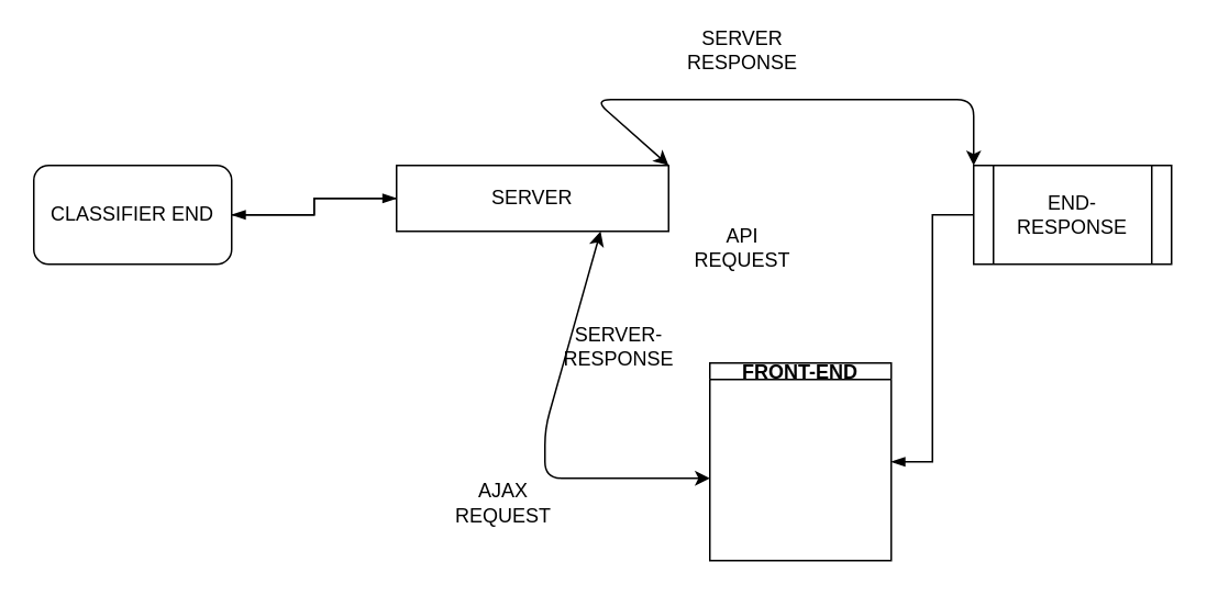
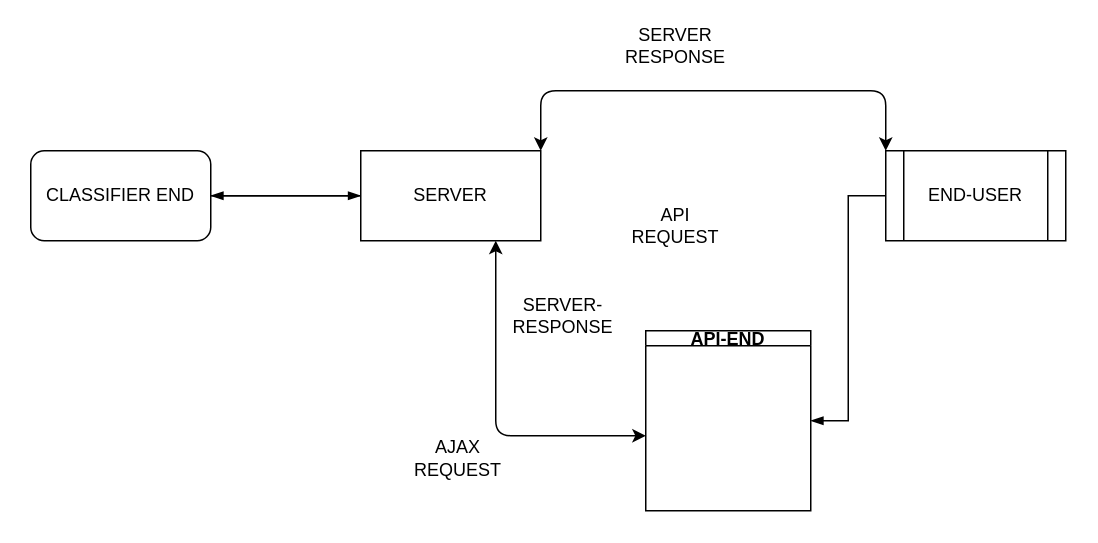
  <mxCell id="0" />
  <mxCell id="1" parent="0" />
  <mxCell id="2" value="" style="edgeStyle=orthogonalEdgeStyle;rounded=0;orthogonalLoop=1;jettySize=auto;html=1;endArrow=blockThin;endFill=1;" edge="1" parent="1" source="3" target="5"><mxGeometry relative="1" as="geometry" /></mxCell>
  <mxCell id="3" value="CLASSIFIER END" style="rounded=1;whiteSpace=wrap;html=1;" vertex="1" parent="1"><mxGeometry x="20" y="100" width="120" height="60" as="geometry" /></mxCell>
  <mxCell id="4" value="" style="edgeStyle=orthogonalEdgeStyle;rounded=0;orthogonalLoop=1;jettySize=auto;html=1;endArrow=blockThin;endFill=1;" edge="1" parent="1" source="5" target="3"><mxGeometry relative="1" as="geometry" /></mxCell>
- <mxCell id="5" value="SERVER" style="rounded=0;whiteSpace=wrap;html=1;" vertex="1" parent="1"><mxGeometry x="240" y="100" width="165" height="40" as="geometry" /></mxCell>
+ <mxCell id="5" value="SERVER" style="rounded=0;whiteSpace=wrap;html=1;" vertex="1" parent="1"><mxGeometry x="240" y="100" width="120" height="60" as="geometry" /></mxCell>
  <mxCell id="6" style="edgeStyle=orthogonalEdgeStyle;rounded=0;orthogonalLoop=1;jettySize=auto;html=1;entryX=1;entryY=0.5;entryDx=0;entryDy=0;endArrow=blockThin;endFill=1;" edge="1" parent="1" source="7" target="8"><mxGeometry relative="1" as="geometry" /></mxCell>
- <mxCell id="7" value="END-RESPONSE" style="shape=process;whiteSpace=wrap;html=1;backgroundOutline=1;" vertex="1" parent="1"><mxGeometry x="590" y="100" width="120" height="60" as="geometry" /></mxCell>
- <mxCell id="8" value="FRONT-END" style="swimlane;startSize=10;" vertex="1" parent="1"><mxGeometry x="430" y="220" width="110" height="120" as="geometry" /></mxCell>
+ <mxCell id="7" value="END-USER" style="shape=process;whiteSpace=wrap;html=1;backgroundOutline=1;" vertex="1" parent="1"><mxGeometry x="590" y="100" width="120" height="60" as="geometry" /></mxCell>
+ <mxCell id="8" value="API-END" style="swimlane;startSize=10;" vertex="1" parent="1"><mxGeometry x="430" y="220" width="110" height="120" as="geometry" /></mxCell>
  <mxCell id="9" value="" style="endArrow=classic;startArrow=classic;html=1;exitX=0.75;exitY=1;exitDx=0;exitDy=0;" edge="1" parent="1" source="5"><mxGeometry width="50" height="50" relative="1" as="geometry"><mxPoint x="350" y="230" as="sourcePoint" /><mxPoint x="430" y="290" as="targetPoint" /><Array as="points"><mxPoint x="330" y="260" /><mxPoint x="330" y="290" /></Array></mxGeometry></mxCell>
  <mxCell id="10" value="AJAX REQUEST" style="text;html=1;strokeColor=none;fillColor=none;align=center;verticalAlign=middle;whiteSpace=wrap;rounded=0;" vertex="1" parent="1"><mxGeometry x="285" y="295" width="40" height="20" as="geometry" /></mxCell>
  <mxCell id="11" value="SERVER-RESPONSE" style="text;html=1;strokeColor=none;fillColor=none;align=center;verticalAlign=middle;whiteSpace=wrap;rounded=0;" vertex="1" parent="1"><mxGeometry x="355" y="200" width="40" height="20" as="geometry" /></mxCell>
  <mxCell id="12" value="" style="endArrow=classic;startArrow=classic;html=1;exitX=1;exitY=0;exitDx=0;exitDy=0;entryX=0;entryY=0;entryDx=0;entryDy=0;" edge="1" parent="1" source="5" target="7"><mxGeometry width="50" height="50" relative="1" as="geometry"><mxPoint x="350" y="210" as="sourcePoint" /><mxPoint x="400" y="160" as="targetPoint" /><Array as="points"><mxPoint x="360" y="60" /><mxPoint x="590" y="60" /></Array></mxGeometry></mxCell>
  <mxCell id="13" value="API REQUEST" style="text;html=1;strokeColor=none;fillColor=none;align=center;verticalAlign=middle;whiteSpace=wrap;rounded=0;" vertex="1" parent="1"><mxGeometry x="430" y="140" width="40" height="20" as="geometry" /></mxCell>
  <mxCell id="14" value="SERVER RESPONSE" style="text;html=1;strokeColor=none;fillColor=none;align=center;verticalAlign=middle;whiteSpace=wrap;rounded=0;" vertex="1" parent="1"><mxGeometry x="430" y="20" width="40" height="20" as="geometry" /></mxCell>
